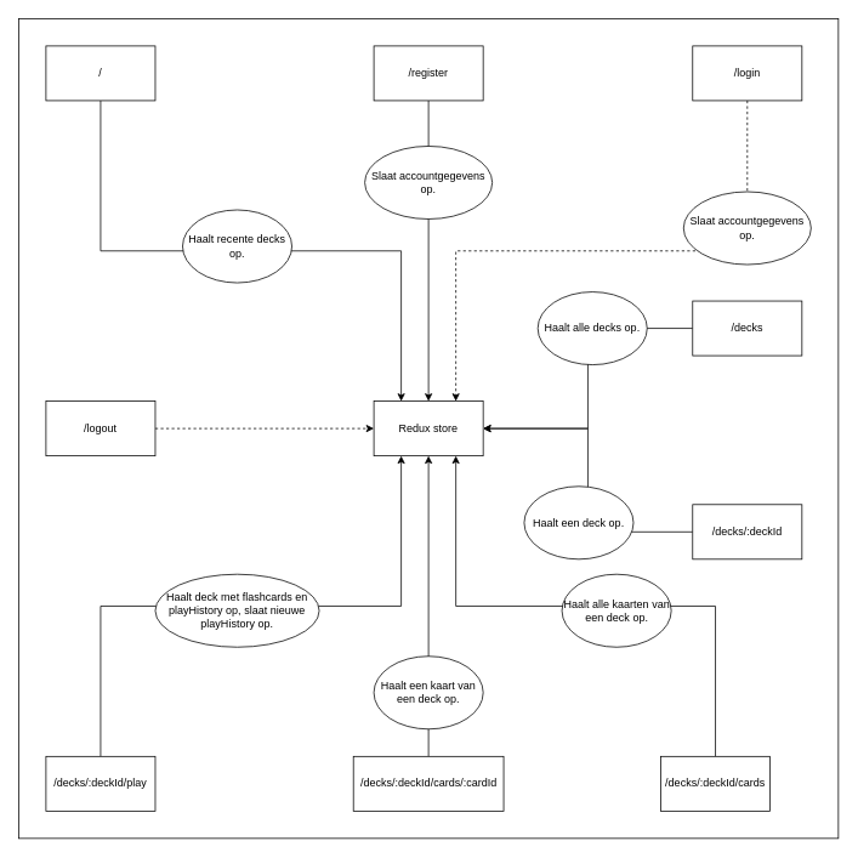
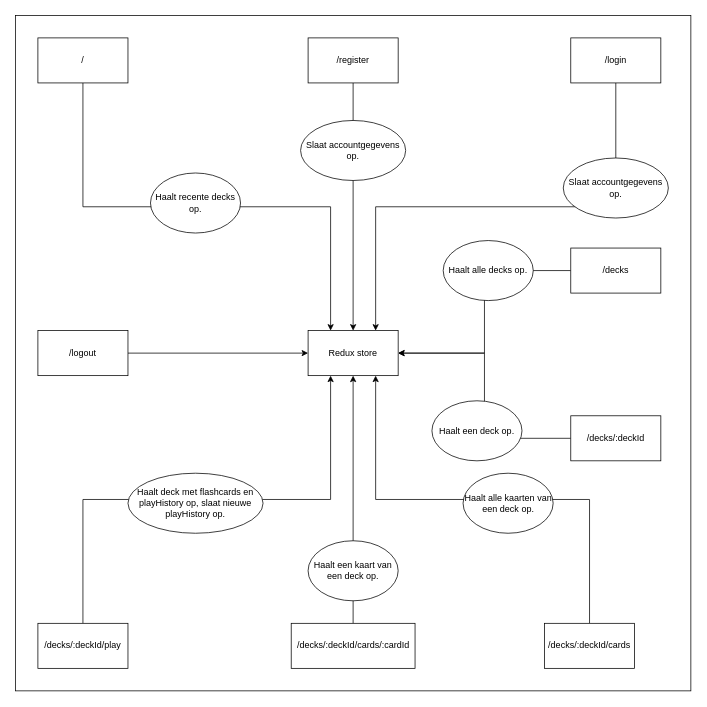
  <mxCell id="0" />
  <mxCell id="1" parent="0" />
  <mxCell id="2" value="" style="whiteSpace=wrap;html=1;aspect=fixed;" vertex="1" parent="1"><mxGeometry x="20" y="20" width="900" height="900" as="geometry" /></mxCell>
  <mxCell id="3" value="Redux store" style="rounded=0;whiteSpace=wrap;html=1;" vertex="1" parent="1"><mxGeometry x="410" y="440" width="120" height="60" as="geometry" /></mxCell>
  <mxCell id="4" style="edgeStyle=orthogonalEdgeStyle;rounded=0;orthogonalLoop=1;jettySize=auto;html=1;exitX=0.5;exitY=1;exitDx=0;exitDy=0;entryX=0.25;entryY=0;entryDx=0;entryDy=0;" edge="1" parent="1" source="5" target="3"><mxGeometry relative="1" as="geometry" /></mxCell>
  <mxCell id="5" value="/" style="rounded=0;whiteSpace=wrap;html=1;" vertex="1" parent="1"><mxGeometry x="50" y="50" width="120" height="60" as="geometry" /></mxCell>
  <mxCell id="6" style="edgeStyle=orthogonalEdgeStyle;rounded=0;orthogonalLoop=1;jettySize=auto;html=1;exitX=0.5;exitY=1;exitDx=0;exitDy=0;entryX=0.5;entryY=0;entryDx=0;entryDy=0;" edge="1" parent="1" source="7" target="3"><mxGeometry relative="1" as="geometry" /></mxCell>
  <mxCell id="7" value="/register" style="rounded=0;whiteSpace=wrap;html=1;" vertex="1" parent="1"><mxGeometry x="410" y="50" width="120" height="60" as="geometry" /></mxCell>
- <mxCell id="8" style="edgeStyle=orthogonalEdgeStyle;rounded=0;orthogonalLoop=1;jettySize=auto;html=1;exitX=0.5;exitY=1;exitDx=0;exitDy=0;entryX=0.75;entryY=0;entryDx=0;entryDy=0;dashed=1;" edge="1" parent="1" source="9" target="3"><mxGeometry relative="1" as="geometry" /></mxCell>
+ <mxCell id="8" style="edgeStyle=orthogonalEdgeStyle;rounded=0;orthogonalLoop=1;jettySize=auto;html=1;exitX=0.5;exitY=1;exitDx=0;exitDy=0;entryX=0.75;entryY=0;entryDx=0;entryDy=0;" edge="1" parent="1" source="9" target="3"><mxGeometry relative="1" as="geometry" /></mxCell>
  <mxCell id="9" value="/login" style="rounded=0;whiteSpace=wrap;html=1;" vertex="1" parent="1"><mxGeometry x="760" y="50" width="120" height="60" as="geometry" /></mxCell>
- <mxCell id="10" style="edgeStyle=orthogonalEdgeStyle;rounded=0;orthogonalLoop=1;jettySize=auto;html=1;exitX=1;exitY=0.5;exitDx=0;exitDy=0;entryX=0;entryY=0.5;entryDx=0;entryDy=0;dashed=1;" edge="1" parent="1" source="11" target="3"><mxGeometry relative="1" as="geometry" /></mxCell>
+ <mxCell id="10" style="edgeStyle=orthogonalEdgeStyle;rounded=0;orthogonalLoop=1;jettySize=auto;html=1;exitX=1;exitY=0.5;exitDx=0;exitDy=0;entryX=0;entryY=0.5;entryDx=0;entryDy=0;" edge="1" parent="1" source="11" target="3"><mxGeometry relative="1" as="geometry" /></mxCell>
  <mxCell id="11" value="/logout" style="rounded=0;whiteSpace=wrap;html=1;" vertex="1" parent="1"><mxGeometry x="50" y="440" width="120" height="60" as="geometry" /></mxCell>
  <mxCell id="12" style="edgeStyle=orthogonalEdgeStyle;rounded=0;orthogonalLoop=1;jettySize=auto;html=1;exitX=0.5;exitY=0;exitDx=0;exitDy=0;entryX=0.5;entryY=1;entryDx=0;entryDy=0;" edge="1" parent="1" source="13" target="3"><mxGeometry relative="1" as="geometry" /></mxCell>
  <mxCell id="13" value="/decks/:deckId/cards/:cardId" style="rounded=0;whiteSpace=wrap;html=1;" vertex="1" parent="1"><mxGeometry x="387.5" y="830" width="165" height="60" as="geometry" /></mxCell>
  <mxCell id="14" style="edgeStyle=orthogonalEdgeStyle;rounded=0;orthogonalLoop=1;jettySize=auto;html=1;exitX=0.5;exitY=0;exitDx=0;exitDy=0;entryX=0.75;entryY=1;entryDx=0;entryDy=0;" edge="1" parent="1" source="15" target="3"><mxGeometry relative="1" as="geometry" /></mxCell>
  <mxCell id="15" value="/decks/:deckId/cards" style="rounded=0;whiteSpace=wrap;html=1;" vertex="1" parent="1"><mxGeometry x="725" y="830" width="120" height="60" as="geometry" /></mxCell>
  <mxCell id="16" style="edgeStyle=orthogonalEdgeStyle;rounded=0;orthogonalLoop=1;jettySize=auto;html=1;exitX=0.5;exitY=0;exitDx=0;exitDy=0;entryX=0.25;entryY=1;entryDx=0;entryDy=0;" edge="1" parent="1" source="17" target="3"><mxGeometry relative="1" as="geometry" /></mxCell>
  <mxCell id="17" value="/decks/:deckId/play" style="rounded=0;whiteSpace=wrap;html=1;" vertex="1" parent="1"><mxGeometry x="50" y="830" width="120" height="60" as="geometry" /></mxCell>
  <mxCell id="18" style="edgeStyle=orthogonalEdgeStyle;rounded=0;orthogonalLoop=1;jettySize=auto;html=1;exitX=0;exitY=0.5;exitDx=0;exitDy=0;entryX=1;entryY=0.5;entryDx=0;entryDy=0;" edge="1" parent="1" source="19" target="3"><mxGeometry relative="1" as="geometry" /></mxCell>
  <mxCell id="19" value="/decks/:deckId" style="rounded=0;whiteSpace=wrap;html=1;" vertex="1" parent="1"><mxGeometry x="760" y="553.5" width="120" height="60" as="geometry" /></mxCell>
  <mxCell id="20" style="edgeStyle=orthogonalEdgeStyle;rounded=0;orthogonalLoop=1;jettySize=auto;html=1;exitX=0;exitY=0.5;exitDx=0;exitDy=0;entryX=1;entryY=0.5;entryDx=0;entryDy=0;" edge="1" parent="1" source="21" target="3"><mxGeometry relative="1" as="geometry" /></mxCell>
  <mxCell id="21" value="/decks" style="rounded=0;whiteSpace=wrap;html=1;" vertex="1" parent="1"><mxGeometry x="760" y="330" width="120" height="60" as="geometry" /></mxCell>
  <mxCell id="22" value="Haalt deck met flashcards en playHistory op, slaat nieuwe playHistory op." style="ellipse;whiteSpace=wrap;html=1;" vertex="1" parent="1"><mxGeometry x="170" y="630" width="180" height="80" as="geometry" /></mxCell>
  <mxCell id="23" value="Haalt een kaart van een deck op." style="ellipse;whiteSpace=wrap;html=1;" vertex="1" parent="1"><mxGeometry x="410" y="720" width="120" height="80" as="geometry" /></mxCell>
  <mxCell id="24" value="Haalt alle kaarten van een deck op." style="ellipse;whiteSpace=wrap;html=1;" vertex="1" parent="1"><mxGeometry x="616.5" y="630" width="120" height="80" as="geometry" /></mxCell>
  <mxCell id="25" value="Haalt een deck op." style="ellipse;whiteSpace=wrap;html=1;" vertex="1" parent="1"><mxGeometry x="575" y="533.5" width="120" height="80" as="geometry" /></mxCell>
  <mxCell id="26" value="Haalt alle decks op." style="ellipse;whiteSpace=wrap;html=1;" vertex="1" parent="1"><mxGeometry x="590" y="320" width="120" height="80" as="geometry" /></mxCell>
  <mxCell id="27" value="Haalt recente decks op." style="ellipse;whiteSpace=wrap;html=1;" vertex="1" parent="1"><mxGeometry x="200" y="230" width="120" height="80" as="geometry" /></mxCell>
  <mxCell id="28" value="Slaat accountgegevens op." style="ellipse;whiteSpace=wrap;html=1;" vertex="1" parent="1"><mxGeometry x="400" y="160" width="140" height="80" as="geometry" /></mxCell>
  <mxCell id="29" value="Slaat accountgegevens op." style="ellipse;whiteSpace=wrap;html=1;" vertex="1" parent="1"><mxGeometry x="750" y="210" width="140" height="80" as="geometry" /></mxCell>
